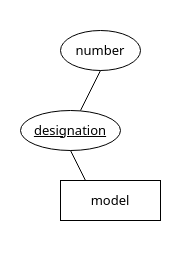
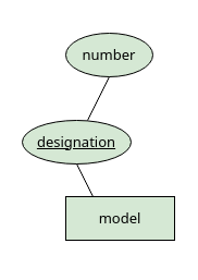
  <mxCell id="0" />
  <mxCell id="1" parent="0" />
  <mxCell id="2" value="" style="rounded=0;whiteSpace=wrap;html=1;fontFamily=Noto Sans;fontSource=https%3A%2F%2Ffonts.googleapis.com%2Fcss%3Ffamily%3DNoto%2BSans;strokeColor=none;fillColor=none;" vertex="1" parent="1"><mxGeometry x="85" y="20" width="30" height="20" as="geometry" /></mxCell>
  <mxCell id="3" value="" style="rounded=0;whiteSpace=wrap;html=1;fontFamily=Noto Sans;fontSource=https%3A%2F%2Ffonts.googleapis.com%2Fcss%3Ffamily%3DNoto%2BSans;strokeColor=none;fillColor=none;" vertex="1" parent="1"><mxGeometry x="95" y="215" width="30" height="20" as="geometry" /></mxCell>
- <mxCell id="4" value="model" style="whiteSpace=wrap;html=1;align=center;fontSize=13;fontFamily=Noto Sans;fontSource=https%3A%2F%2Ffonts.googleapis.com%2Fcss%3Ffamily%3DNoto%2BSans;" vertex="1" parent="1"><mxGeometry x="60" y="180" width="100" height="40" as="geometry" /></mxCell>
- <mxCell id="5" value="designation" style="ellipse;whiteSpace=wrap;html=1;align=center;fontStyle=4;fontSize=13;fontFamily=Noto Sans;fontSource=https%3A%2F%2Ffonts.googleapis.com%2Fcss%3Ffamily%3DNoto%2BSans;" vertex="1" parent="1"><mxGeometry x="20" y="110" width="100" height="40" as="geometry" /></mxCell>
- <mxCell id="6" value="number" style="ellipse;whiteSpace=wrap;html=1;align=center;fontSize=13;fontFamily=Noto Sans;fontSource=https%3A%2F%2Ffonts.googleapis.com%2Fcss%3Ffamily%3DNoto%2BSans;" vertex="1" parent="1"><mxGeometry x="60" y="30" width="80" height="40" as="geometry" /></mxCell>
+ <mxCell id="4" value="model" style="whiteSpace=wrap;html=1;align=center;fontSize=13;fontFamily=Noto Sans;fontSource=https%3A%2F%2Ffonts.googleapis.com%2Fcss%3Ffamily%3DNoto%2BSans;fillColor=#d5e8d4;" vertex="1" parent="1"><mxGeometry x="60" y="180" width="100" height="40" as="geometry" /></mxCell>
+ <mxCell id="5" value="designation" style="ellipse;whiteSpace=wrap;html=1;align=center;fontStyle=4;fontSize=13;fontFamily=Noto Sans;fontSource=https%3A%2F%2Ffonts.googleapis.com%2Fcss%3Ffamily%3DNoto%2BSans;fillColor=#d5e8d4;" vertex="1" parent="1"><mxGeometry x="20" y="110" width="100" height="40" as="geometry" /></mxCell>
+ <mxCell id="6" value="number" style="ellipse;whiteSpace=wrap;html=1;align=center;fontSize=13;fontFamily=Noto Sans;fontSource=https%3A%2F%2Ffonts.googleapis.com%2Fcss%3Ffamily%3DNoto%2BSans;fillColor=#d5e8d4;" vertex="1" parent="1"><mxGeometry x="60" y="30" width="80" height="40" as="geometry" /></mxCell>
  <mxCell id="7" value="" style="endArrow=none;html=1;rounded=0;exitX=0.5;exitY=1;exitDx=0;exitDy=0;fontSize=13;fontFamily=Noto Sans;fontSource=https%3A%2F%2Ffonts.googleapis.com%2Fcss%3Ffamily%3DNoto%2BSans;" edge="1" parent="1" source="6"><mxGeometry relative="1" as="geometry"><mxPoint x="160" y="90" as="sourcePoint" /><mxPoint x="80" y="110" as="targetPoint" /></mxGeometry></mxCell>
  <mxCell id="8" value="" style="endArrow=none;html=1;rounded=0;exitX=0.5;exitY=1;exitDx=0;exitDy=0;entryX=0.25;entryY=0;entryDx=0;entryDy=0;fontSize=13;fontFamily=Noto Sans;fontSource=https%3A%2F%2Ffonts.googleapis.com%2Fcss%3Ffamily%3DNoto%2BSans;" edge="1" parent="1" source="5" target="4"><mxGeometry relative="1" as="geometry"><mxPoint x="160" y="110" as="sourcePoint" /><mxPoint x="140" y="150" as="targetPoint" /></mxGeometry></mxCell>
